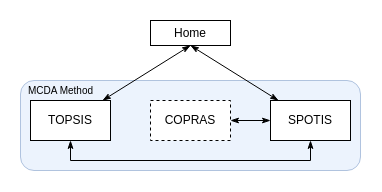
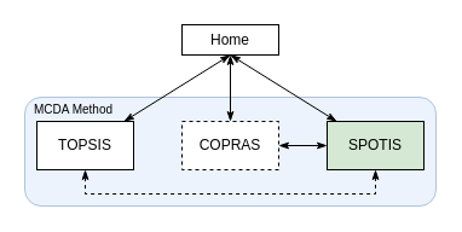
  <mxCell id="0" />
  <mxCell id="1" parent="0" />
  <mxCell id="2" value="" style="rounded=1;whiteSpace=wrap;html=1;fillColor=#dae8fc;strokeColor=#6c8ebf;opacity=50;" vertex="1" parent="1"><mxGeometry x="20" y="80" width="340" height="90" as="geometry" /></mxCell>
  <mxCell id="3" value="Home" style="rounded=0;whiteSpace=wrap;html=1;" vertex="1" parent="1"><mxGeometry x="150" y="20" width="80" height="25" as="geometry" /></mxCell>
  <mxCell id="4" style="rounded=0;orthogonalLoop=1;jettySize=auto;html=1;entryX=0.5;entryY=1;entryDx=0;entryDy=0;startArrow=classicThin;startFill=1;endArrow=classicThin;endFill=1;" edge="1" parent="1" source="5" target="3"><mxGeometry relative="1" as="geometry" /></mxCell>
  <mxCell id="5" value="TOPSIS" style="rounded=0;whiteSpace=wrap;html=1;" vertex="1" parent="1"><mxGeometry x="30" y="100" width="80" height="40" as="geometry" /></mxCell>
+ <mxCell id="6" style="edgeStyle=orthogonalEdgeStyle;rounded=0;orthogonalLoop=1;jettySize=auto;html=1;startArrow=classicThin;startFill=1;entryX=0.5;entryY=1;entryDx=0;entryDy=0;endArrow=classicThin;endFill=1;" edge="1" parent="1" source="8" target="3"><mxGeometry relative="1" as="geometry"><mxPoint x="190" y="60" as="targetPoint" /></mxGeometry></mxCell>
  <mxCell id="7" style="rounded=0;orthogonalLoop=1;jettySize=auto;html=1;entryX=0;entryY=0.5;entryDx=0;entryDy=0;startArrow=classicThin;startFill=1;endArrow=classicThin;endFill=1;" edge="1" parent="1" source="8" target="11"><mxGeometry relative="1" as="geometry" /></mxCell>
  <mxCell id="8" value="COPRAS" style="rounded=0;whiteSpace=wrap;html=1;dashed=1;" vertex="1" parent="1"><mxGeometry x="150" y="100" width="80" height="40" as="geometry" /></mxCell>
  <mxCell id="9" style="rounded=0;orthogonalLoop=1;jettySize=auto;html=1;entryX=0.5;entryY=1;entryDx=0;entryDy=0;startArrow=classicThin;startFill=1;endArrow=classicThin;endFill=1;" edge="1" parent="1" source="11" target="3"><mxGeometry relative="1" as="geometry" /></mxCell>
- <mxCell id="10" style="edgeStyle=orthogonalEdgeStyle;rounded=0;orthogonalLoop=1;jettySize=auto;html=1;entryX=0.5;entryY=1;entryDx=0;entryDy=0;startArrow=classicThin;startFill=1;endArrow=classicThin;endFill=1;" edge="1" parent="1" source="11" target="5"><mxGeometry relative="1" as="geometry"><Array as="points"><mxPoint x="310" y="160" /><mxPoint x="70" y="160" /></Array></mxGeometry></mxCell>
- <mxCell id="11" value="SPOTIS" style="rounded=0;whiteSpace=wrap;html=1;" vertex="1" parent="1"><mxGeometry x="270" y="100" width="80" height="40" as="geometry" /></mxCell>
+ <mxCell id="10" style="edgeStyle=orthogonalEdgeStyle;rounded=0;orthogonalLoop=1;jettySize=auto;html=1;entryX=0.5;entryY=1;entryDx=0;entryDy=0;startArrow=classicThin;startFill=1;endArrow=classicThin;endFill=1;dashed=1;" edge="1" parent="1" source="11" target="5"><mxGeometry relative="1" as="geometry"><Array as="points"><mxPoint x="310" y="160" /><mxPoint x="70" y="160" /></Array></mxGeometry></mxCell>
+ <mxCell id="11" value="SPOTIS" style="rounded=0;whiteSpace=wrap;html=1;fillColor=#d5e8d4;" vertex="1" parent="1"><mxGeometry x="270" y="100" width="80" height="40" as="geometry" /></mxCell>
  <mxCell id="12" value="&lt;font style=&quot;font-size: 10px;&quot;&gt;MCDA Method&lt;/font&gt;" style="text;html=1;align=left;verticalAlign=middle;resizable=0;points=[];autosize=1;strokeColor=none;fillColor=none;fontSize=10;" vertex="1" parent="1"><mxGeometry x="26" y="75" width="90" height="30" as="geometry" /></mxCell>
